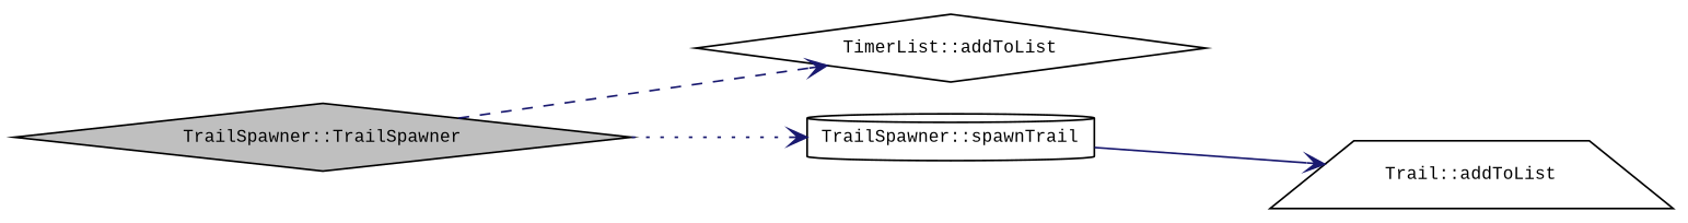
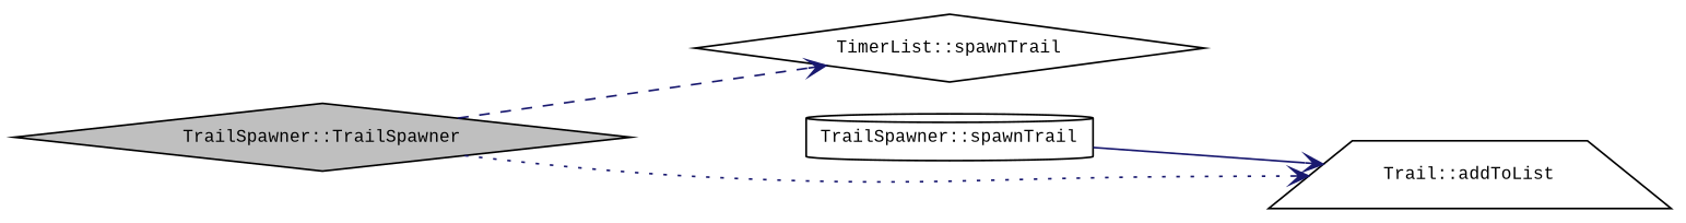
  digraph {
    fontname="Liberation Mono"
    rankdir=LR
    node [color=black fillcolor=white fontname="Liberation Mono" fontsize=10 shape=diamond style=filled]
    edge [arrowhead=vee color=midnightblue fontname="Liberation Mono" fontsize=10 labelfontname=Helvetica labelfontsize=10]
    n1 [fillcolor=grey75 fontcolor=black height=0.2 label="TrailSpawner::TrailSpawner" width=0.4]
-   n2 [height=0.2 label="TimerList::addToList" width=0.4]
+   n2 [height=0.2 label="TimerList::spawnTrail" width=0.4]
    n3 [height=0.2 label="TrailSpawner::spawnTrail" shape=cylinder width=0.4]
    n4 [height=0.2 label="Trail::addToList" shape=trapezium width=0.4]
    n1 -> n2 [style=dashed]
-   n1 -> n3 [style=dotted]
+   n1 -> n4 [style=dotted]
    n3 -> n4 [style=solid]
  }
